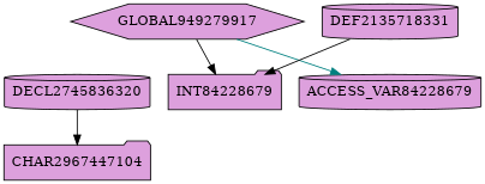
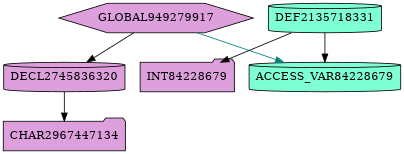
  digraph {
    node [fillcolor=plum shape=cylinder style=filled]
    edge [color=black]
    GLOBAL949279917 [shape=hexagon]
    DECL2745836320
-   ACCESS_VAR84228679
-   CHAR2967447104 [shape=folder]
-   DEF2135718331
+   ACCESS_VAR84228679 [fillcolor=aquamarine]
+   CHAR2967447104 [shape=folder label=CHAR2967447134]
+   DEF2135718331 [fillcolor=aquamarine]
    INT84228679 [shape=folder]
-   GLOBAL949279917 -> INT84228679
+   GLOBAL949279917 -> DECL2745836320
    GLOBAL949279917 -> ACCESS_VAR84228679 [color=teal]
    DECL2745836320 -> CHAR2967447104
+   DEF2135718331 -> ACCESS_VAR84228679
    DEF2135718331 -> INT84228679
  }
